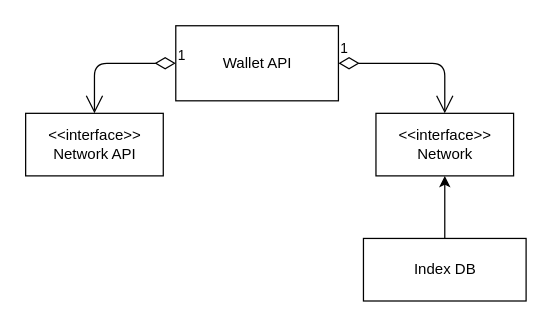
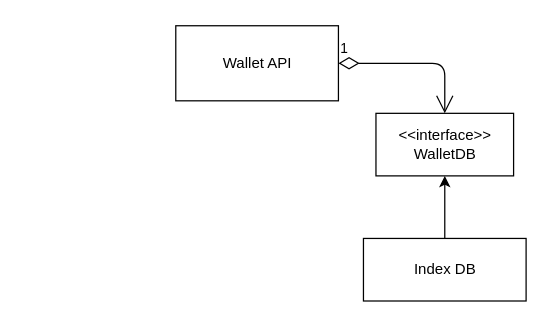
  <mxCell id="0" />
  <mxCell id="1" parent="0" />
  <mxCell id="2" value="Wallet API" style="html=1;" vertex="1" parent="1"><mxGeometry x="140" y="20" width="130" height="60" as="geometry" /></mxCell>
- <mxCell id="3" value="&amp;lt;&amp;lt;interface&amp;gt;&amp;gt;&lt;br&gt;Network" style="html=1;" vertex="1" parent="1"><mxGeometry x="300" y="90" width="110" height="50" as="geometry" /></mxCell>
- <mxCell id="4" value="&amp;lt;&amp;lt;interface&amp;gt;&amp;gt;&lt;br&gt;Network API" style="html=1;" vertex="1" parent="1"><mxGeometry x="20" y="90" width="110" height="50" as="geometry" /></mxCell>
- <mxCell id="5" value="1" style="endArrow=open;html=1;endSize=12;startArrow=diamondThin;startSize=14;startFill=0;edgeStyle=orthogonalEdgeStyle;align=left;verticalAlign=bottom;exitX=0;exitY=0.5;exitDx=0;exitDy=0;entryX=0.5;entryY=0;entryDx=0;entryDy=0;" edge="1" parent="1" source="2" target="4"><mxGeometry x="-1" y="3" relative="1" as="geometry"><mxPoint x="280" y="60" as="sourcePoint" /><mxPoint x="340" y="155" as="targetPoint" /></mxGeometry></mxCell>
+ <mxCell id="3" value="&amp;lt;&amp;lt;interface&amp;gt;&amp;gt;&lt;br&gt;WalletDB" style="html=1;" vertex="1" parent="1"><mxGeometry x="300" y="90" width="110" height="50" as="geometry" /></mxCell>
  <mxCell id="6" value="1" style="endArrow=open;html=1;endSize=12;startArrow=diamondThin;startSize=14;startFill=0;edgeStyle=orthogonalEdgeStyle;align=left;verticalAlign=bottom;exitX=1;exitY=0.5;exitDx=0;exitDy=0;entryX=0.5;entryY=0;entryDx=0;entryDy=0;" edge="1" parent="1" source="2" target="3"><mxGeometry x="-1" y="3" relative="1" as="geometry"><mxPoint x="280" y="60" as="sourcePoint" /><mxPoint x="340" y="155" as="targetPoint" /></mxGeometry></mxCell>
  <mxCell id="7" style="edgeStyle=orthogonalEdgeStyle;rounded=0;orthogonalLoop=1;jettySize=auto;html=1;entryX=0.5;entryY=1;entryDx=0;entryDy=0;" edge="1" parent="1" source="8" target="3"><mxGeometry relative="1" as="geometry" /></mxCell>
  <mxCell id="8" value="Index DB" style="html=1;" vertex="1" parent="1"><mxGeometry x="290" y="190" width="130" height="50" as="geometry" /></mxCell>
  <mxCell id="9" style="edgeStyle=orthogonalEdgeStyle;rounded=0;orthogonalLoop=1;jettySize=auto;html=1;exitX=0.5;exitY=1;exitDx=0;exitDy=0;" edge="1" parent="1" source="8" target="8"><mxGeometry relative="1" as="geometry" /></mxCell>
